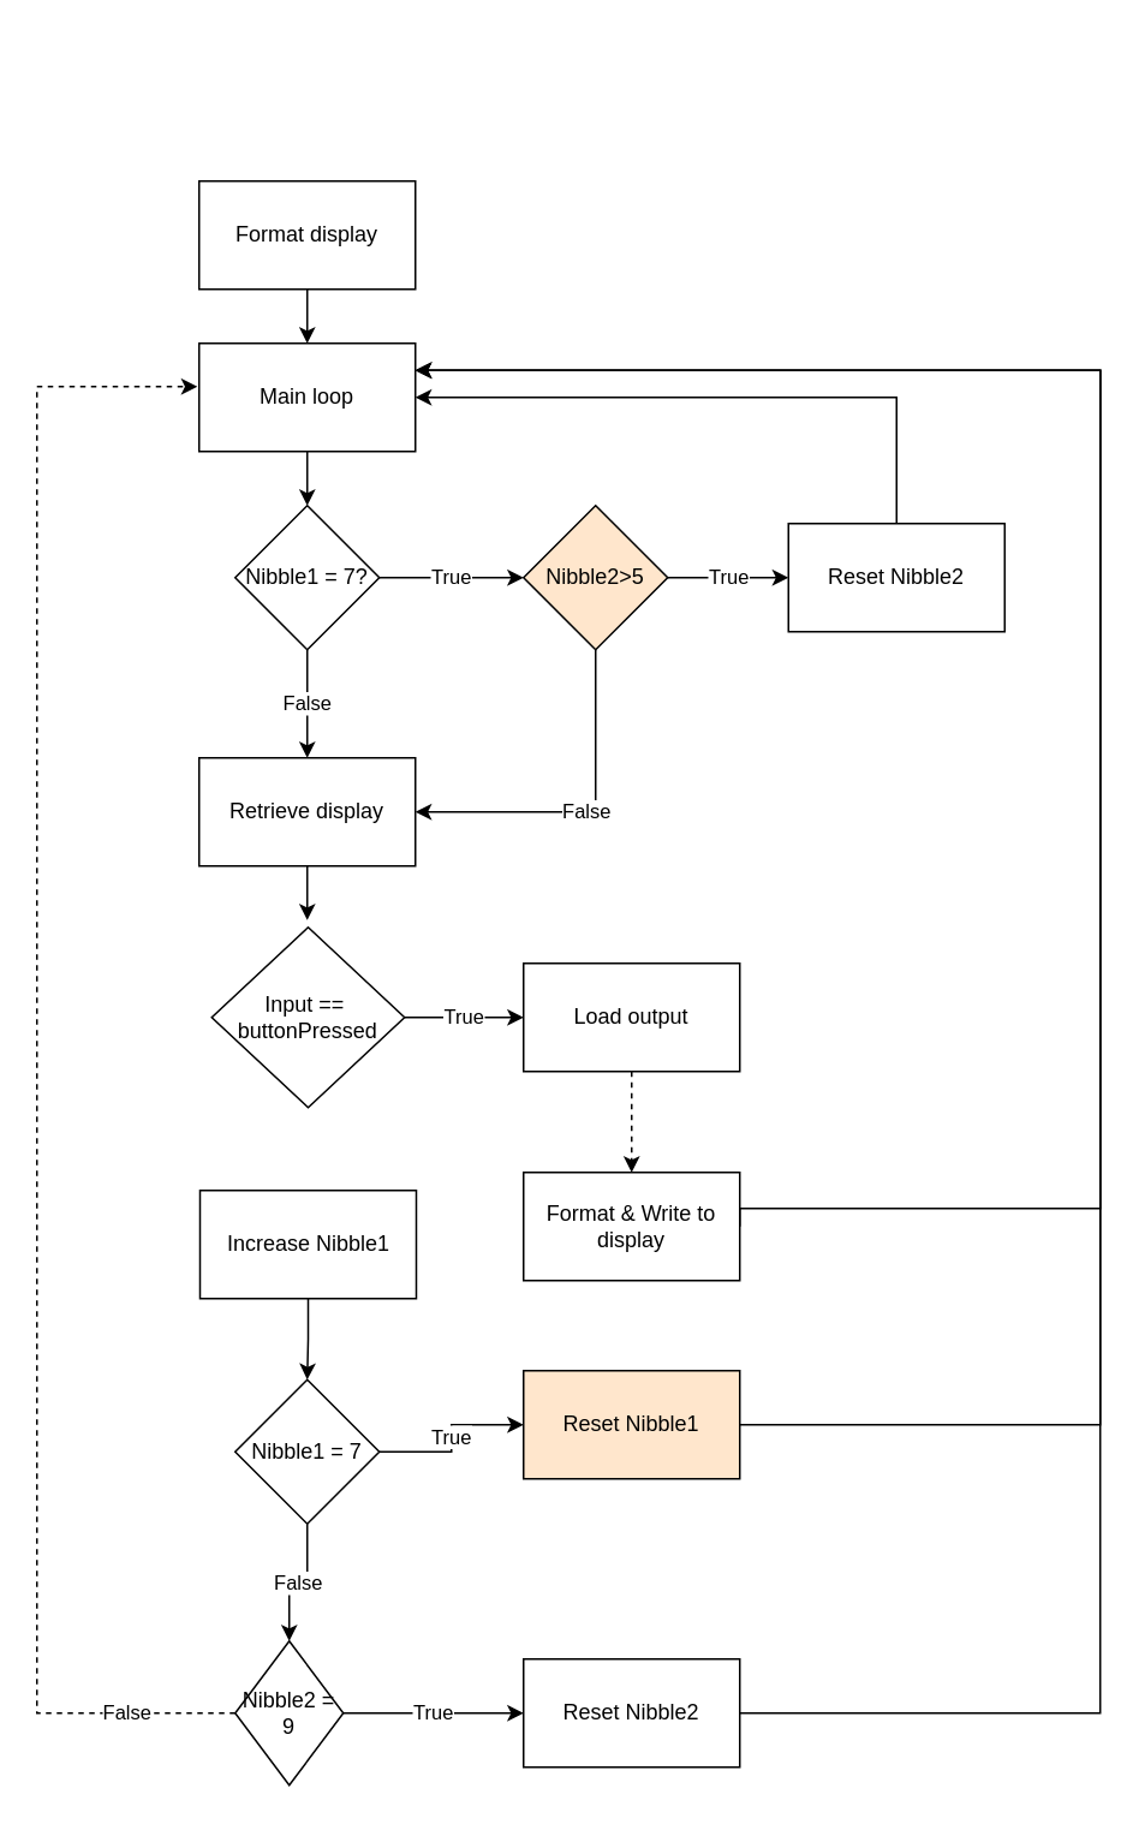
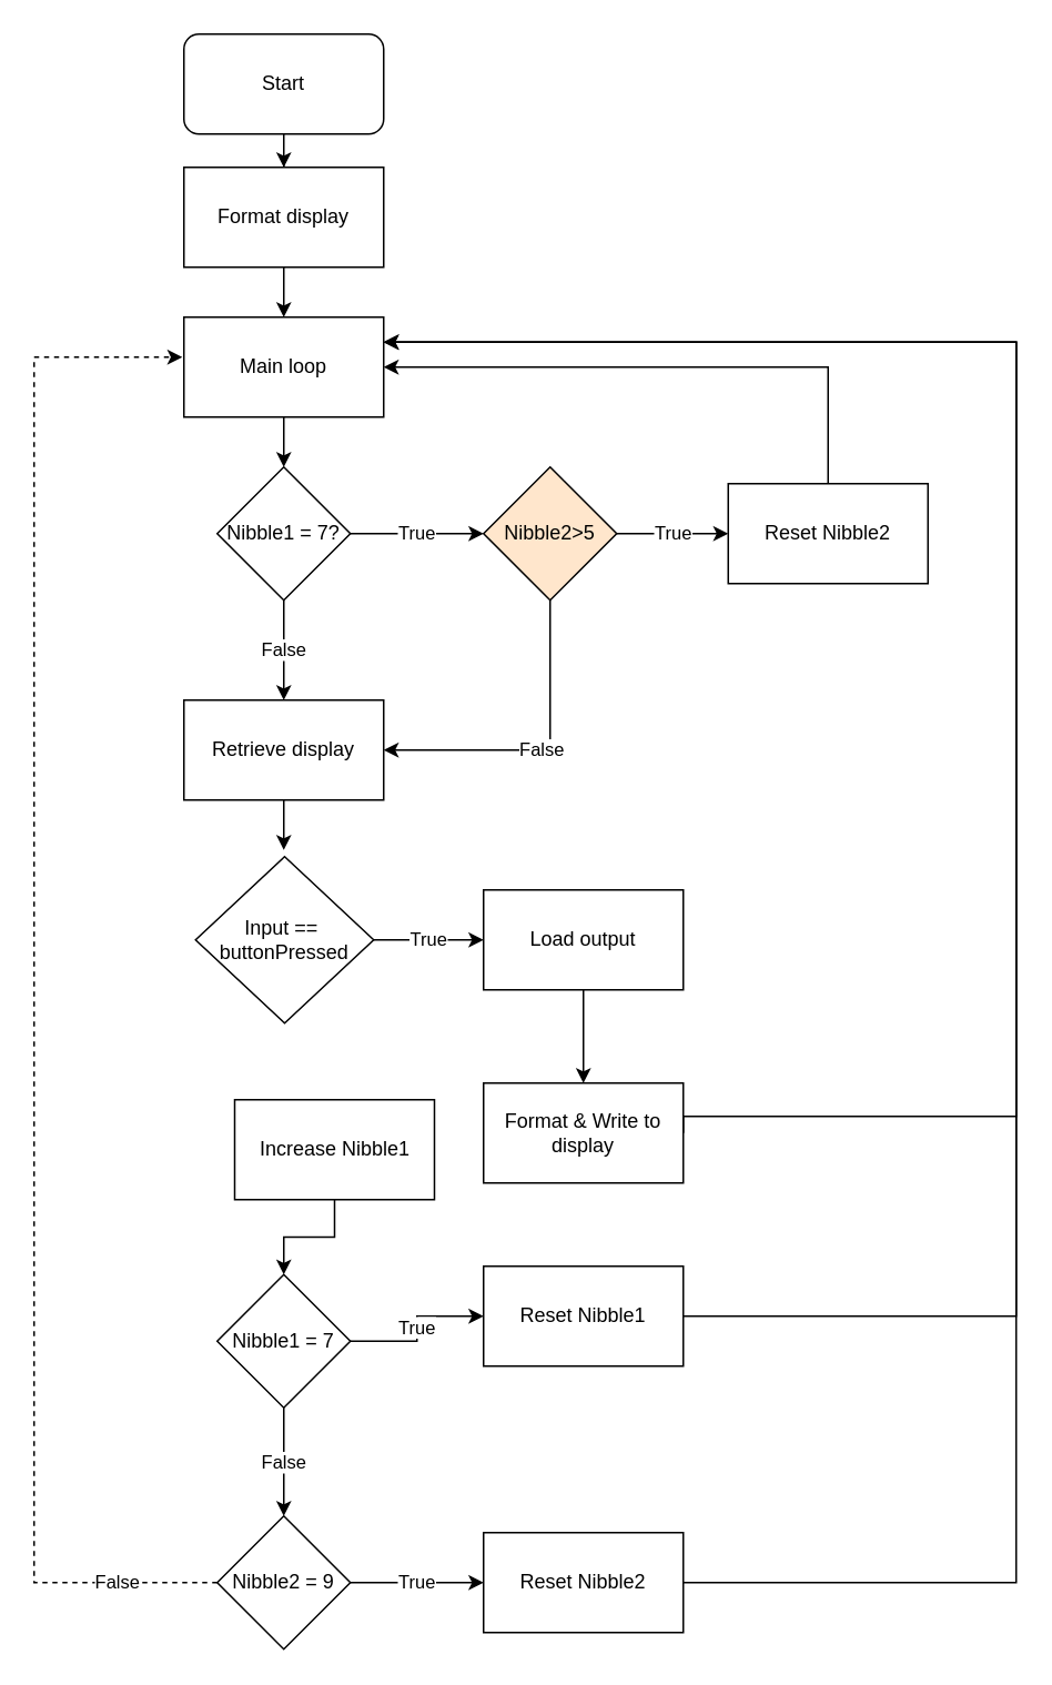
  <mxCell id="0" />
  <mxCell id="1" parent="0" />
+ <mxCell id="2" style="edgeStyle=orthogonalEdgeStyle;rounded=0;orthogonalLoop=1;jettySize=auto;html=1;exitX=0.5;exitY=1;exitDx=0;exitDy=0;" edge="1" parent="1" source="3" target="5"><mxGeometry relative="1" as="geometry"><mxPoint x="170" y="100" as="targetPoint" /></mxGeometry></mxCell>
+ <mxCell id="3" value="Start" style="rounded=1;whiteSpace=wrap;html=1;" vertex="1" parent="1"><mxGeometry x="110" y="20" width="120" height="60" as="geometry" /></mxCell>
  <mxCell id="4" value="" style="edgeStyle=orthogonalEdgeStyle;rounded=0;orthogonalLoop=1;jettySize=auto;html=1;entryX=0.5;entryY=0;entryDx=0;entryDy=0;" edge="1" parent="1" source="5" target="7"><mxGeometry relative="1" as="geometry"><mxPoint x="170" y="190" as="targetPoint" /></mxGeometry></mxCell>
  <mxCell id="5" value="Format display" style="rounded=0;whiteSpace=wrap;html=1;" vertex="1" parent="1"><mxGeometry x="110" y="100" width="120" height="60" as="geometry" /></mxCell>
  <mxCell id="6" style="edgeStyle=orthogonalEdgeStyle;rounded=0;orthogonalLoop=1;jettySize=auto;html=1;exitX=0.5;exitY=1;exitDx=0;exitDy=0;entryX=0.5;entryY=0;entryDx=0;entryDy=0;" edge="1" parent="1" source="7" target="10"><mxGeometry relative="1" as="geometry" /></mxCell>
  <mxCell id="7" value="Main loop" style="rounded=0;whiteSpace=wrap;html=1;" vertex="1" parent="1"><mxGeometry x="110" y="190" width="120" height="60" as="geometry" /></mxCell>
  <mxCell id="8" value="True" style="edgeStyle=orthogonalEdgeStyle;rounded=0;orthogonalLoop=1;jettySize=auto;html=1;" edge="1" parent="1" source="10" target="13"><mxGeometry relative="1" as="geometry" /></mxCell>
  <mxCell id="9" value="False" style="edgeStyle=orthogonalEdgeStyle;rounded=0;orthogonalLoop=1;jettySize=auto;html=1;entryX=0.5;entryY=0;entryDx=0;entryDy=0;" edge="1" parent="1" source="10" target="17"><mxGeometry relative="1" as="geometry"><mxPoint x="170" y="440" as="targetPoint" /></mxGeometry></mxCell>
  <mxCell id="10" value="Nibble1 = 7?" style="rhombus;whiteSpace=wrap;html=1;" vertex="1" parent="1"><mxGeometry x="130" y="280" width="80" height="80" as="geometry" /></mxCell>
  <mxCell id="11" value="True" style="edgeStyle=orthogonalEdgeStyle;rounded=0;orthogonalLoop=1;jettySize=auto;html=1;entryX=0;entryY=0.5;entryDx=0;entryDy=0;" edge="1" parent="1" source="13" target="15"><mxGeometry relative="1" as="geometry"><mxPoint x="450" y="320" as="targetPoint" /></mxGeometry></mxCell>
  <mxCell id="12" value="False" style="edgeStyle=orthogonalEdgeStyle;rounded=0;orthogonalLoop=1;jettySize=auto;html=1;exitX=0.5;exitY=1;exitDx=0;exitDy=0;entryX=1;entryY=0.5;entryDx=0;entryDy=0;" edge="1" parent="1" source="13" target="17"><mxGeometry relative="1" as="geometry" /></mxCell>
  <mxCell id="13" value="Nibble2&amp;gt;5" style="rhombus;whiteSpace=wrap;html=1;fillColor=#ffe6cc;" vertex="1" parent="1"><mxGeometry x="290" y="280" width="80" height="80" as="geometry" /></mxCell>
  <mxCell id="14" style="edgeStyle=orthogonalEdgeStyle;rounded=0;orthogonalLoop=1;jettySize=auto;html=1;exitX=0.5;exitY=0;exitDx=0;exitDy=0;entryX=1;entryY=0.5;entryDx=0;entryDy=0;" edge="1" parent="1" source="15" target="7"><mxGeometry relative="1" as="geometry" /></mxCell>
  <mxCell id="15" value="Reset Nibble2" style="rounded=0;whiteSpace=wrap;html=1;" vertex="1" parent="1"><mxGeometry x="437" y="290" width="120" height="60" as="geometry" /></mxCell>
  <mxCell id="16" style="edgeStyle=orthogonalEdgeStyle;rounded=0;orthogonalLoop=1;jettySize=auto;html=1;exitX=0.5;exitY=1;exitDx=0;exitDy=0;" edge="1" parent="1" source="17"><mxGeometry relative="1" as="geometry"><mxPoint x="170" y="510" as="targetPoint" /></mxGeometry></mxCell>
  <mxCell id="17" value="Retrieve display" style="rounded=0;whiteSpace=wrap;html=1;" vertex="1" parent="1"><mxGeometry x="110" y="420" width="120" height="60" as="geometry" /></mxCell>
  <mxCell id="18" value="True" style="edgeStyle=orthogonalEdgeStyle;rounded=0;orthogonalLoop=1;jettySize=auto;html=1;exitX=1;exitY=0.5;exitDx=0;exitDy=0;entryX=0;entryY=0.5;entryDx=0;entryDy=0;" edge="1" parent="1" source="19" target="21"><mxGeometry relative="1" as="geometry" /></mxCell>
  <mxCell id="19" value="Input ==&amp;nbsp;&lt;br&gt;buttonPressed" style="rhombus;whiteSpace=wrap;html=1;" vertex="1" parent="1"><mxGeometry x="117" y="514" width="107" height="100" as="geometry" /></mxCell>
- <mxCell id="20" value="" style="edgeStyle=orthogonalEdgeStyle;rounded=0;orthogonalLoop=1;jettySize=auto;html=1;dashed=1;" edge="1" parent="1" source="21" target="23"><mxGeometry relative="1" as="geometry" /></mxCell>
+ <mxCell id="20" value="" style="edgeStyle=orthogonalEdgeStyle;rounded=0;orthogonalLoop=1;jettySize=auto;html=1;" edge="1" parent="1" source="21" target="23"><mxGeometry relative="1" as="geometry" /></mxCell>
  <mxCell id="21" value="Load output" style="rounded=0;whiteSpace=wrap;html=1;" vertex="1" parent="1"><mxGeometry x="290" y="534" width="120" height="60" as="geometry" /></mxCell>
  <mxCell id="22" style="edgeStyle=orthogonalEdgeStyle;rounded=0;orthogonalLoop=1;jettySize=auto;html=1;exitX=1;exitY=0.5;exitDx=0;exitDy=0;entryX=1;entryY=0.25;entryDx=0;entryDy=0;" edge="1" parent="1" source="23" target="7"><mxGeometry relative="1" as="geometry"><mxPoint x="610" y="670" as="targetPoint" /><Array as="points"><mxPoint x="610" y="670" /><mxPoint x="610" y="205" /></Array></mxGeometry></mxCell>
  <mxCell id="23" value="Format &amp;amp; Write to display" style="rounded=0;whiteSpace=wrap;html=1;" vertex="1" parent="1"><mxGeometry x="290" y="650" width="120" height="60" as="geometry" /></mxCell>
  <mxCell id="24" style="edgeStyle=orthogonalEdgeStyle;rounded=0;orthogonalLoop=1;jettySize=auto;html=1;exitX=0.5;exitY=1;exitDx=0;exitDy=0;entryX=0.5;entryY=0;entryDx=0;entryDy=0;" edge="1" parent="1" source="25" target="28"><mxGeometry relative="1" as="geometry" /></mxCell>
- <mxCell id="25" value="Increase Nibble1" style="rounded=0;whiteSpace=wrap;html=1;" vertex="1" parent="1"><mxGeometry x="110.5" y="660" width="120" height="60" as="geometry" /></mxCell>
+ <mxCell id="25" value="Increase Nibble1" style="rounded=0;whiteSpace=wrap;html=1;" vertex="1" parent="1"><mxGeometry x="140.5" y="660" width="120" height="60" as="geometry" /></mxCell>
  <mxCell id="26" value="True" style="edgeStyle=orthogonalEdgeStyle;rounded=0;orthogonalLoop=1;jettySize=auto;html=1;entryX=0;entryY=0.5;entryDx=0;entryDy=0;" edge="1" parent="1" source="28" target="33"><mxGeometry relative="1" as="geometry"><mxPoint x="290" y="790" as="targetPoint" /></mxGeometry></mxCell>
  <mxCell id="27" value="False" style="edgeStyle=orthogonalEdgeStyle;rounded=0;orthogonalLoop=1;jettySize=auto;html=1;" edge="1" parent="1" source="28" target="31"><mxGeometry relative="1" as="geometry" /></mxCell>
  <mxCell id="28" value="Nibble1 = 7" style="rhombus;whiteSpace=wrap;html=1;" vertex="1" parent="1"><mxGeometry x="130" y="765" width="80" height="80" as="geometry" /></mxCell>
  <mxCell id="29" value="True" style="edgeStyle=orthogonalEdgeStyle;rounded=0;orthogonalLoop=1;jettySize=auto;html=1;" edge="1" parent="1" source="31"><mxGeometry relative="1" as="geometry"><mxPoint x="290" y="950" as="targetPoint" /></mxGeometry></mxCell>
  <mxCell id="30" value="False" style="edgeStyle=orthogonalEdgeStyle;rounded=0;orthogonalLoop=1;jettySize=auto;html=1;exitX=0;exitY=0.5;exitDx=0;exitDy=0;entryX=-0.008;entryY=0.4;entryDx=0;entryDy=0;entryPerimeter=0;dashed=1;" edge="1" parent="1" source="31" target="7"><mxGeometry x="-0.872" relative="1" as="geometry"><Array as="points"><mxPoint x="20" y="950" /><mxPoint x="20" y="214" /></Array><mxPoint as="offset" /></mxGeometry></mxCell>
- <mxCell id="31" value="Nibble2 = 9" style="rhombus;whiteSpace=wrap;html=1;" vertex="1" parent="1"><mxGeometry x="130" y="910" width="60" height="80" as="geometry" /></mxCell>
+ <mxCell id="31" value="Nibble2 = 9" style="rhombus;whiteSpace=wrap;html=1;" vertex="1" parent="1"><mxGeometry x="130" y="910" width="80" height="80" as="geometry" /></mxCell>
  <mxCell id="32" style="edgeStyle=orthogonalEdgeStyle;rounded=0;orthogonalLoop=1;jettySize=auto;html=1;exitX=1;exitY=0.5;exitDx=0;exitDy=0;entryX=1;entryY=0.25;entryDx=0;entryDy=0;" edge="1" parent="1" source="33" target="7"><mxGeometry relative="1" as="geometry"><Array as="points"><mxPoint x="610" y="790" /><mxPoint x="610" y="205" /></Array></mxGeometry></mxCell>
- <mxCell id="33" value="Reset Nibble1" style="rounded=0;whiteSpace=wrap;html=1;fillColor=#ffe6cc;" vertex="1" parent="1"><mxGeometry x="290" y="760" width="120" height="60" as="geometry" /></mxCell>
+ <mxCell id="33" value="Reset Nibble1" style="rounded=0;whiteSpace=wrap;html=1;" vertex="1" parent="1"><mxGeometry x="290" y="760" width="120" height="60" as="geometry" /></mxCell>
  <mxCell id="34" style="edgeStyle=orthogonalEdgeStyle;rounded=0;orthogonalLoop=1;jettySize=auto;html=1;exitX=1;exitY=0.5;exitDx=0;exitDy=0;entryX=1;entryY=0.25;entryDx=0;entryDy=0;" edge="1" parent="1" source="35" target="7"><mxGeometry relative="1" as="geometry"><Array as="points"><mxPoint x="610" y="950" /><mxPoint x="610" y="205" /></Array></mxGeometry></mxCell>
  <mxCell id="35" value="Reset Nibble2" style="rounded=0;whiteSpace=wrap;html=1;" vertex="1" parent="1"><mxGeometry x="290" y="920" width="120" height="60" as="geometry" /></mxCell>
